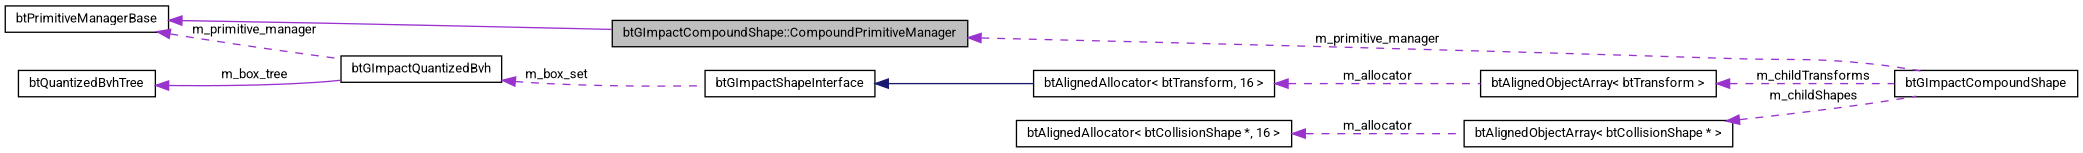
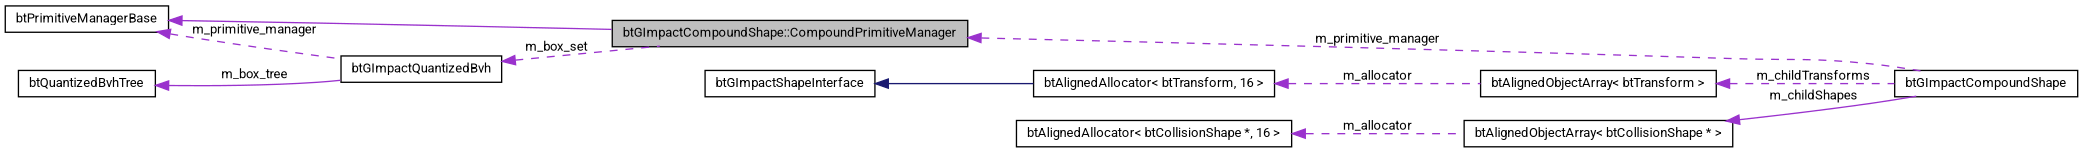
  digraph {
    fontname=Roboto
    rankdir=LR
    node [color=black fontname=Roboto fontsize=10 shape=record]
    edge [color=darkorchid3 dir=back fontname=Roboto fontsize=10 labelfontname=FreeSans labelfontsize=10 style=dashed]
    n1 [fillcolor=grey75 fontcolor=black height=0.2 label="btGImpactCompoundShape::CompoundPrimitiveManager" style=filled width=0.4]
    n2 [height=0.2 label=btGImpactCompoundShape width=0.4]
    n3 [height=0.2 label=btPrimitiveManagerBase width=0.4]
    n4 [height=0.2 label=btGImpactQuantizedBvh width=0.4]
    n5 [height=0.2 label=btGImpactShapeInterface width=0.4]
    n6 [height=0.2 label="btAlignedAllocator\< btTransform, 16 \>" width=0.4]
    n7 [height=0.2 label=btQuantizedBvhTree width=0.4]
    n8 [height=0.2 label="btAlignedObjectArray\< btTransform \>" width=0.4]
    n9 [height=0.2 label="btAlignedObjectArray\< btCollisionShape * \>" width=0.4]
    n10 [height=0.2 label="btAlignedAllocator\< btCollisionShape *, 16 \>" width=0.4]
    n1 -> n2 [label=m_primitive_manager]
    n3 -> n1 [style=solid]
    n3 -> n4 [label=m_primitive_manager]
-   n4 -> n5 [label=m_box_set]
+   n4 -> n1 [label=m_box_set]
    n5 -> n6 [color=midnightblue style=solid]
    n6 -> n8 [label=m_allocator]
    n7 -> n4 [label=m_box_tree style=solid]
    n8 -> n2 [label=m_childTransforms]
-   n9 -> n2 [label=m_childShapes]
+   n9 -> n2 [label=m_childShapes style=solid]
    n10 -> n9 [label=m_allocator]
  }
